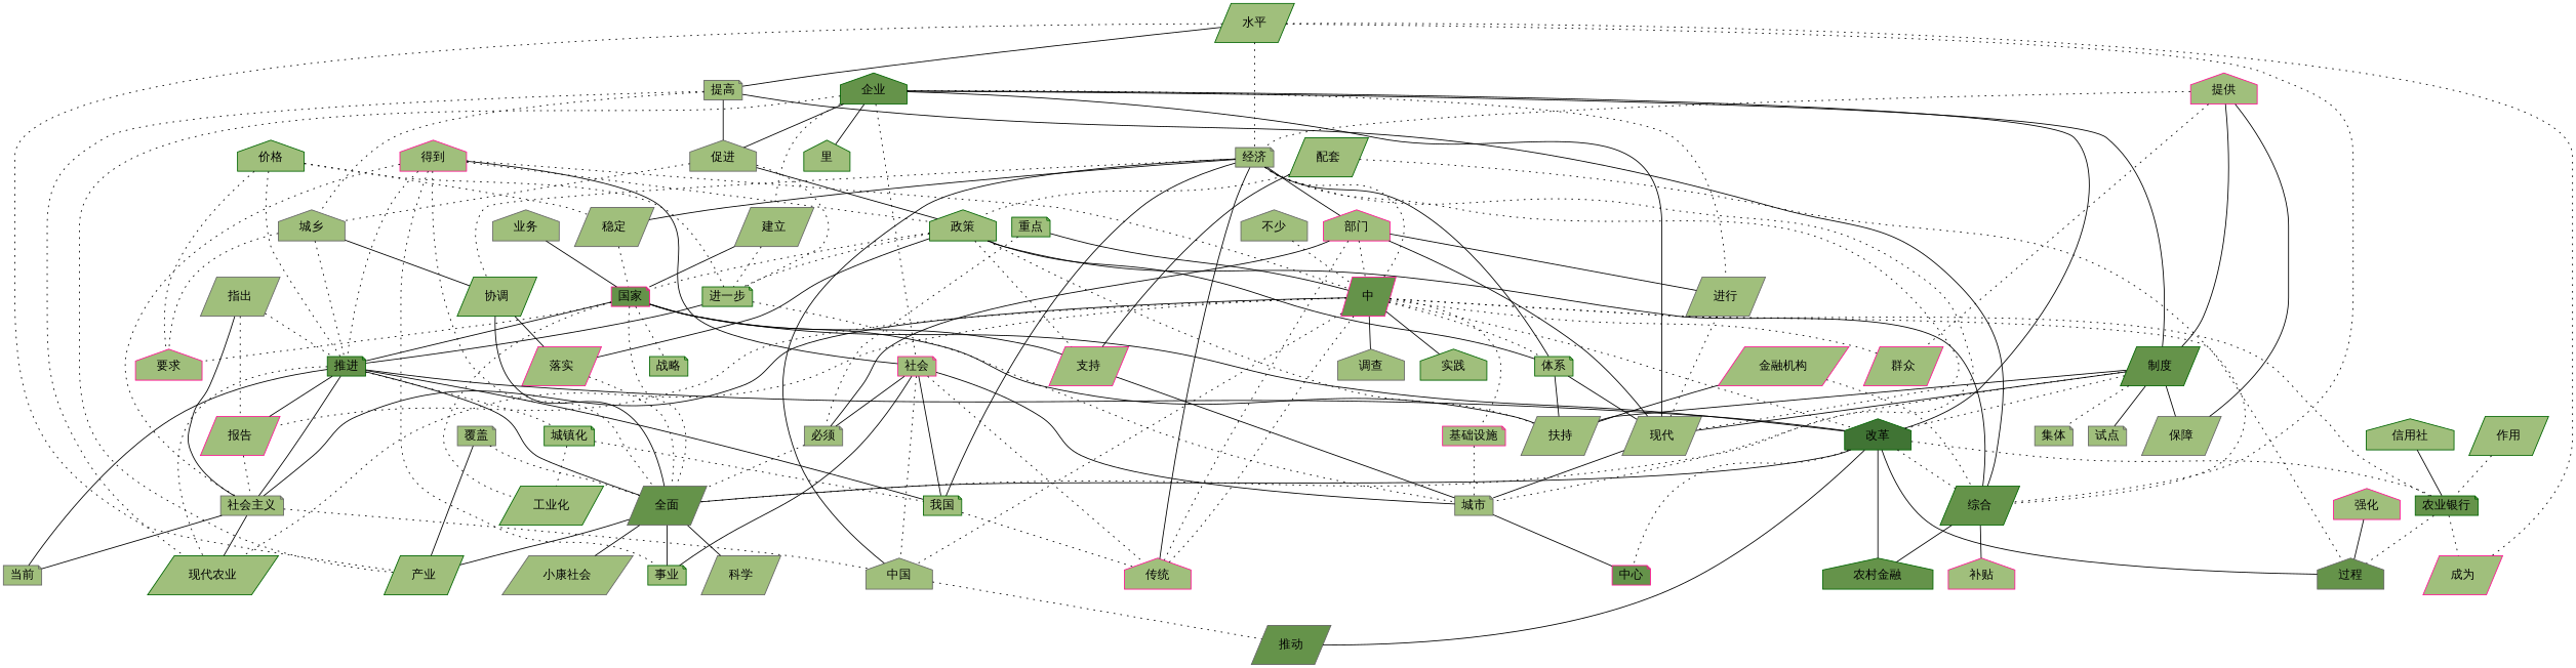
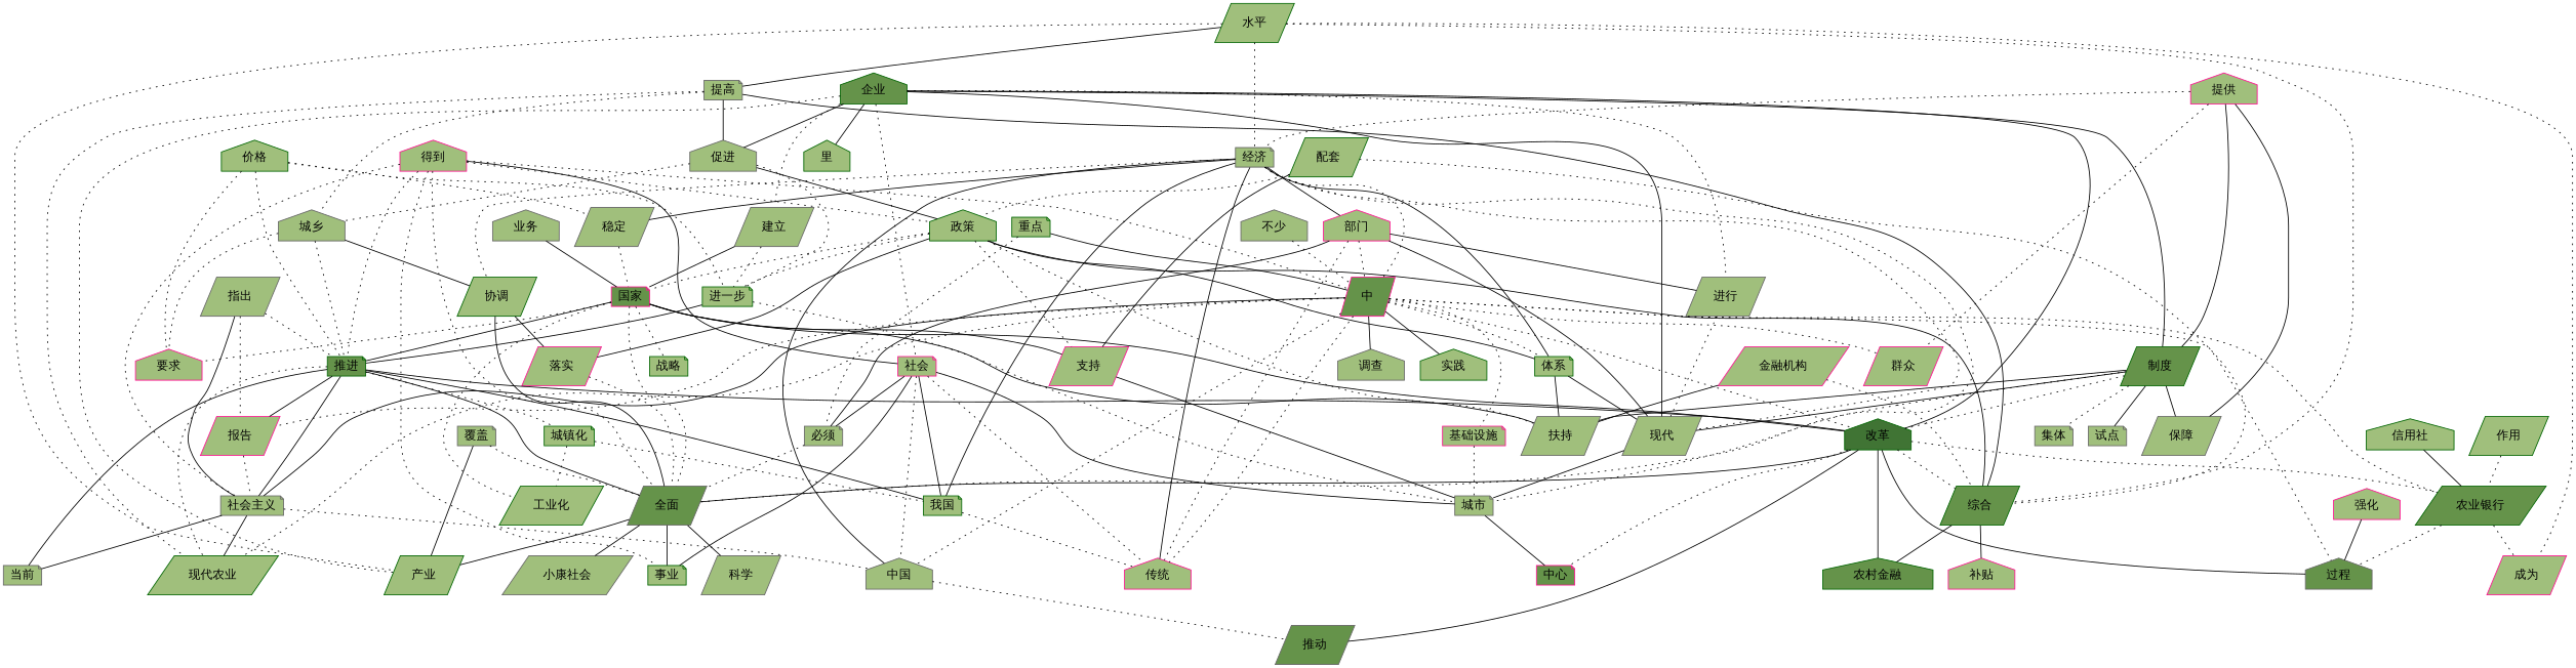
  graph {
    fontname="Comic Neue"
    splines=true
    node [color=gray40 fillcolor="#A0BF7C" fontname="Comic Neue" shape=parallelogram style=filled]
    edge [fontname="Comic Neue" style=dotted]
    n1 [color=darkgreen fillcolor="#65934A" height=0.3 label="企业" shape=house width=0.3]
    n2 [color=darkgreen fillcolor="#65934A" height=0.3 label="制度" width=0.3]
    n3 [color=deeppink height=0.3 label="社会" shape=note width=0.3]
    n4 [height=0.3 label="建立" width=0.3]
    n5 [height=0.3 label="促进" shape=house width=0.3]
    n6 [height=0.3 label="进行" width=0.3]
    n7 [height=0.3 label="现代" width=0.3]
    n8 [color=darkgreen height=0.3 label="产业" width=0.3]
    n9 [color=darkgreen height=0.3 label="里" shape=house width=0.3]
    n10 [color=darkgreen fillcolor="#407434" height=0.3 label="改革" shape=house width=0.3]
    n11 [fillcolor="#65934A" height=0.3 label="全面" width=0.3]
    n12 [height=0.3 label="保障" width=0.3]
    n13 [height=0.3 label="试点" shape=note width=0.3]
    n14 [height=0.3 label="扶持" width=0.3]
    n15 [height=0.3 label="集体" shape=note width=0.3]
    n16 [height=0.3 label="中国" shape=house width=0.3]
    n17 [color=deeppink height=0.3 label="传统" shape=house width=0.3]
    n18 [color=darkgreen height=0.3 label="我国" shape=note width=0.3]
    n19 [color=darkgreen height=0.3 label="事业" shape=note width=0.3]
    n20 [height=0.3 label="必须" shape=note width=0.3]
    n21 [height=0.3 label="城市" shape=note width=0.3]
    n22 [color=deeppink fillcolor="#65934A" height=0.3 label="国家" shape=note width=0.3]
    n23 [color=darkgreen height=0.3 label="进一步" shape=note width=0.3]
    n24 [color=darkgreen height=0.3 label="政策" shape=house width=0.3]
    n25 [height=0.3 label="城乡" shape=house width=0.3]
-   n26 [color=darkgreen fillcolor="#65934A" height=0.3 label="农业银行" shape=note width=0.3]
+   n26 [color=darkgreen fillcolor="#65934A" height=0.3 label="农业银行" width=0.3]
    n27 [fillcolor="#65934A" height=0.3 label="过程" shape=house width=0.3]
    n28 [color=darkgreen fillcolor="#65934A" height=0.3 label="综合" width=0.3]
    n29 [color=darkgreen fillcolor="#65934A" height=0.3 label="农村金融" shape=house width=0.3]
    n30 [fillcolor="#65934A" height=0.3 label="推动" width=0.3]
    n31 [color=deeppink fillcolor="#65934A" height=0.3 label="中心" shape=note width=0.3]
    n32 [height=0.3 label="科学" width=0.3]
    n33 [height=0.3 label="小康社会" width=0.3]
    n34 [color=darkgreen fillcolor="#65934A" height=0.3 label="推进" shape=note width=0.3]
    n35 [color=deeppink height=0.3 label="要求" shape=house width=0.3]
    n36 [color=deeppink height=0.3 label="支持" width=0.3]
    n37 [color=darkgreen height=0.3 label="工业化" width=0.3]
    n38 [color=darkgreen height=0.3 label="战略" shape=note width=0.3]
    n39 [color=deeppink height=0.3 label="报告" width=0.3]
    n40 [height=0.3 label="社会主义" shape=note width=0.3]
    n41 [color=darkgreen height=0.3 label="现代农业" width=0.3]
    n42 [color=darkgreen height=0.3 label="城镇化" shape=note width=0.3]
    n43 [height=0.3 label="当前" shape=note width=0.3]
    n44 [color=deeppink fillcolor="#65934A" height=0.3 label="中" width=0.3]
    n45 [color=deeppink height=0.3 label="基础设施" shape=note width=0.3]
    n46 [color=deeppink height=0.3 label="群众" width=0.3]
    n47 [color=darkgreen height=0.3 label="体系" shape=note width=0.3]
    n48 [height=0.3 label="调查" shape=house width=0.3]
    n49 [color=darkgreen height=0.3 label="实践" shape=house width=0.3]
    n50 [color=deeppink height=0.3 label="成为" width=0.3]
    n51 [color=deeppink height=0.3 label="补贴" shape=house width=0.3]
    n52 [color=deeppink height=0.3 label="落实" width=0.3]
    n53 [color=darkgreen height=0.3 label="协调" width=0.3]
    n54 [color=deeppink height=0.3 label="提供" shape=house width=0.3]
    n55 [height=0.3 label="经济" shape=note width=0.3]
    n56 [height=0.3 label="稳定" width=0.3]
    n57 [color=deeppink height=0.3 label="部门" shape=house width=0.3]
    n58 [height=0.3 label="业务" shape=house width=0.3]
    n59 [color=deeppink height=0.3 label="得到" shape=house width=0.3]
    n60 [height=0.3 label="不少" shape=house width=0.3]
    n61 [color=darkgreen height=0.3 label="重点" shape=note width=0.3]
    n62 [color=darkgreen height=0.3 label="价格" shape=house width=0.3]
    n63 [height=0.3 label="指出" width=0.3]
    n64 [color=darkgreen height=0.3 label="作用" width=0.3]
    n65 [color=darkgreen height=0.3 label="信用社" shape=house width=0.3]
    n66 [color=darkgreen height=0.3 label="配套" width=0.3]
    n67 [color=darkgreen height=0.3 label="水平" width=0.3]
    n68 [height=0.3 label="提高" shape=note width=0.3]
    n69 [color=deeppink height=0.3 label="金融机构" width=0.3]
    n70 [height=0.3 label="覆盖" shape=note width=0.3]
    n71 [color=deeppink height=0.3 label="强化" shape=house width=0.3]
    n1 -- n2 [style=solid]
    n1 -- n3
    n1 -- n4
    n1 -- n5 [style=solid]
    n1 -- n6
    n1 -- n7 [style=solid]
    n1 -- n8
    n1 -- n9 [style=solid]
    n1 -- n10 [style=solid]
    n2 -- n7 [style=solid]
    n2 -- n10
    n2 -- n11
    n2 -- n12 [style=solid]
    n2 -- n13 [style=solid]
    n2 -- n14 [style=solid]
    n2 -- n15
    n3 -- n16
    n3 -- n17
    n3 -- n18 [style=solid]
    n3 -- n19 [style=solid]
    n3 -- n20 [style=solid]
    n3 -- n21 [style=solid]
    n4 -- n22 [style=solid]
    n4 -- n23
    n5 -- n23
    n5 -- n24 [style=solid]
    n5 -- n25
    n6 -- n7
    n7 -- n21 [style=solid]
    n10 -- n11 [style=solid]
    n10 -- n26
    n10 -- n27 [style=solid]
    n10 -- n28
    n10 -- n29 [style=solid]
    n10 -- n30 [style=solid]
    n10 -- n31
    n11 -- n8 [style=solid]
    n11 -- n19 [style=solid]
    n11 -- n32 [style=solid]
    n11 -- n33 [style=solid]
    n16 -- n30
    n18 -- n17
    n20 -- n11
    n21 -- n31 [style=solid]
    n22 -- n10 [style=solid]
    n22 -- n11
    n22 -- n14 [style=solid]
    n22 -- n34 [style=solid]
    n22 -- n35
    n22 -- n36 [style=solid]
    n22 -- n37
    n22 -- n38
    n23 -- n21
    n23 -- n34 [style=solid]
    n24 -- n14
    n24 -- n22
    n24 -- n23
    n24 -- n28 [style=solid]
    n24 -- n36
    n24 -- n47 [style=solid]
    n24 -- n52 [style=solid]
    n25 -- n34
    n25 -- n35
    n25 -- n53 [style=solid]
    n26 -- n27
    n26 -- n50
    n28 -- n29 [style=solid]
    n28 -- n51 [style=solid]
    n34 -- n10 [style=solid]
    n34 -- n11 [style=solid]
    n34 -- n18 [style=solid]
    n34 -- n39 [style=solid]
    n34 -- n40 [style=solid]
    n34 -- n41
    n34 -- n42
    n34 -- n43 [style=solid]
    n36 -- n21 [style=solid]
    n39 -- n40
    n40 -- n16
    n40 -- n41 [style=solid]
    n40 -- n43 [style=solid]
    n42 -- n18
    n42 -- n37
    n44 -- n10
    n44 -- n16
    n44 -- n17
    n44 -- n26
    n44 -- n27
    n44 -- n39
    n44 -- n40 [style=solid]
    n44 -- n41
    n44 -- n45
    n44 -- n46
    n44 -- n47
    n44 -- n48 [style=solid]
    n44 -- n49 [style=solid]
    n45 -- n21
    n47 -- n7 [style=solid]
    n47 -- n14 [style=solid]
    n52 -- n11
    n53 -- n11 [style=solid]
    n53 -- n52 [style=solid]
    n54 -- n2 [style=solid]
    n54 -- n12 [style=solid]
    n54 -- n46
    n54 -- n55
    n55 -- n7
    n55 -- n16 [style=solid]
    n55 -- n17 [style=solid]
    n55 -- n18 [style=solid]
    n55 -- n21
    n55 -- n44
    n55 -- n47 [style=solid]
    n55 -- n53
    n55 -- n56 [style=solid]
    n55 -- n57 [style=solid]
    n56 -- n22
    n57 -- n6 [style=solid]
    n57 -- n7 [style=solid]
    n57 -- n17
    n57 -- n20 [style=solid]
    n57 -- n44
    n58 -- n22 [style=solid]
    n59 -- n3 [style=solid]
    n59 -- n11
    n59 -- n19
    n59 -- n24
    n59 -- n34
    n59 -- n40
    n59 -- n44
    n60 -- n44
    n61 -- n20
    n61 -- n44 [style=solid]
    n62 -- n23
    n62 -- n34
    n62 -- n35
    n62 -- n56
    n63 -- n34
    n63 -- n39
    n63 -- n40 [style=solid]
    n64 -- n26
    n65 -- n26 [style=solid]
    n66 -- n24
    n66 -- n28
    n66 -- n36 [style=solid]
    n67 -- n8
    n67 -- n28
    n67 -- n50
    n67 -- n55
    n67 -- n68 [style=solid]
    n68 -- n5 [style=solid]
    n68 -- n25
    n68 -- n28 [style=solid]
    n68 -- n41
    n69 -- n14 [style=solid]
    n69 -- n28
    n70 -- n8 [style=solid]
    n70 -- n11
    n71 -- n27 [style=solid]
  }
